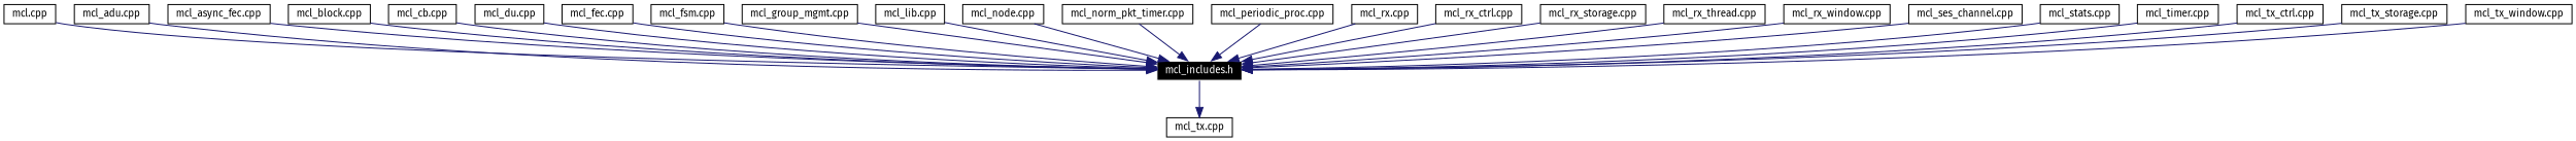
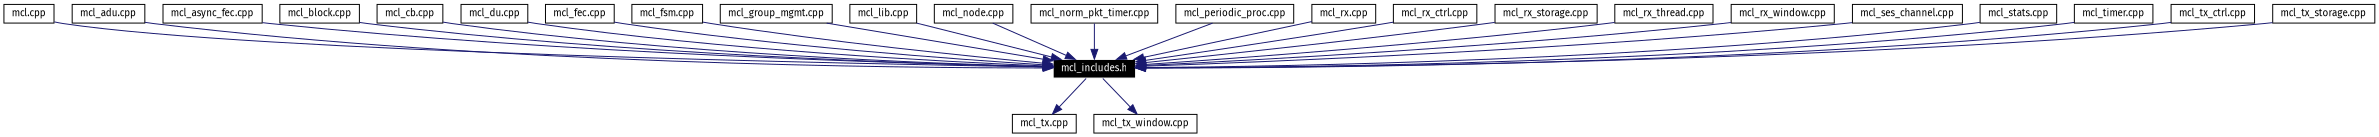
  digraph {
    fontname="Fira Sans"
    node [color=black fontname="Fira Sans" fontsize=10 shape=record]
    edge [color=midnightblue fontname="Fira Sans" fontsize=10 labelfontname=Helvetica labelfontsize=10 style=solid]
    n1 [color=white fillcolor=black fontcolor=white height=0.2 label="mcl_includes.h" style=filled width=0.4]
    n2 [height=0.2 label="mcl_tx.cpp" width=0.4]
    n3 [height=0.2 label="mcl.cpp" width=0.4]
    n4 [height=0.2 label="mcl_adu.cpp" width=0.4]
    n5 [height=0.2 label="mcl_async_fec.cpp" width=0.4]
    n6 [height=0.2 label="mcl_block.cpp" width=0.4]
    n7 [height=0.2 label="mcl_cb.cpp" width=0.4]
    n8 [height=0.2 label="mcl_du.cpp" width=0.4]
    n9 [height=0.2 label="mcl_fec.cpp" width=0.4]
    n10 [height=0.2 label="mcl_fsm.cpp" width=0.4]
    n11 [height=0.2 label="mcl_group_mgmt.cpp" width=0.4]
    n12 [height=0.2 label="mcl_lib.cpp" width=0.4]
    n13 [height=0.2 label="mcl_node.cpp" width=0.4]
    n14 [height=0.2 label="mcl_norm_pkt_timer.cpp" width=0.4]
    n15 [height=0.2 label="mcl_periodic_proc.cpp" width=0.4]
    n16 [height=0.2 label="mcl_rx.cpp" width=0.4]
    n17 [height=0.2 label="mcl_rx_ctrl.cpp" width=0.4]
    n18 [height=0.2 label="mcl_rx_storage.cpp" width=0.4]
    n19 [height=0.2 label="mcl_rx_thread.cpp" width=0.4]
    n20 [height=0.2 label="mcl_rx_window.cpp" width=0.4]
    n21 [height=0.2 label="mcl_ses_channel.cpp" width=0.4]
    n22 [height=0.2 label="mcl_stats.cpp" width=0.4]
    n23 [height=0.2 label="mcl_timer.cpp" width=0.4]
    n24 [height=0.2 label="mcl_tx_ctrl.cpp" width=0.4]
    n25 [height=0.2 label="mcl_tx_storage.cpp" width=0.4]
    n26 [height=0.2 label="mcl_tx_window.cpp" width=0.4]
    n1 -> n2
    n3 -> n1
    n4 -> n1
    n5 -> n1
    n6 -> n1
    n7 -> n1
    n8 -> n1
    n9 -> n1
    n10 -> n1
    n11 -> n1
    n12 -> n1
    n13 -> n1
    n14 -> n1
    n15 -> n1
    n16 -> n1
    n17 -> n1
    n18 -> n1
    n19 -> n1
    n20 -> n1
    n21 -> n1
    n22 -> n1
    n23 -> n1
    n24 -> n1
    n25 -> n1
-   n26 -> n1
+   n1 -> n26
  }
